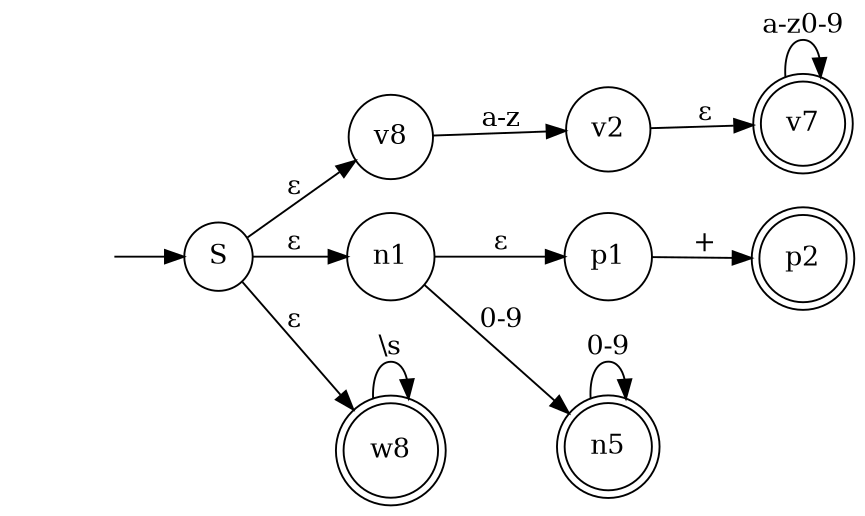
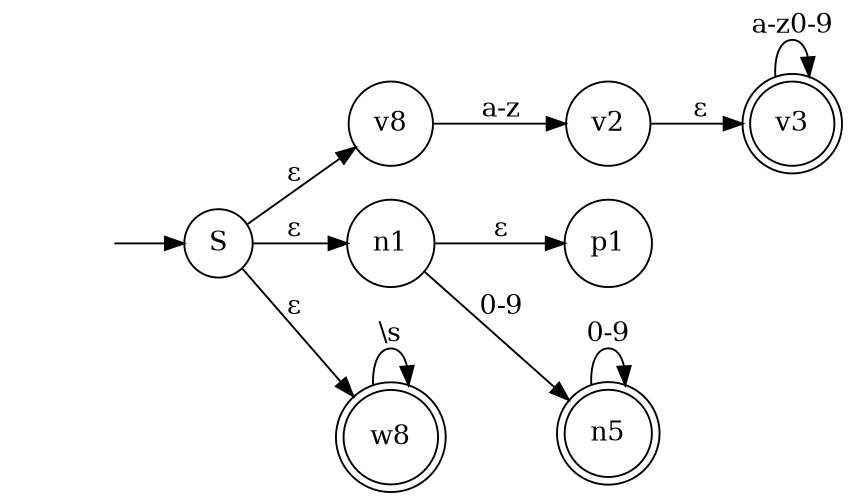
  digraph {
    rankdir=LR
    node [shape=circle]
    "" [shape=none]
    S
    v1 [label=v8]
    n1
    w1 [label=w8 shape=doublecircle]
    v2
    p1
    n2 [label=n5 shape=doublecircle]
-   p2 [shape=doublecircle]
-   v3 [shape=doublecircle label=v7]
+   v3 [shape=doublecircle]
    "" -> S
    S -> v1 [label="&epsilon;"]
    S -> n1 [label="&epsilon;"]
    S -> w1 [label="&epsilon;"]
    v1 -> v2 [label="a-z"]
    n1 -> p1 [label="&epsilon;"]
    n1 -> n2 [label="0-9"]
    w1 -> w1 [label="\\s"]
    v2 -> v3 [label="&epsilon;"]
-   p1 -> p2 [label="+"]
    n2 -> n2 [label="0-9"]
    v3 -> v3 [label="a-z0-9"]
  }
